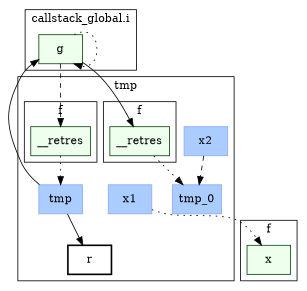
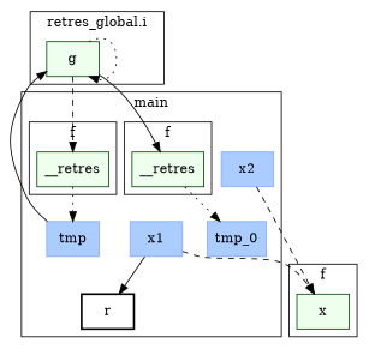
  digraph {
    node [color="#004400" fillcolor="#EEFFEE" shape=box style=filled]
    edge [style=dotted]
    n1 [label=<__retres>]
    n2 [label=<__retres>]
    n3 [label=<r> style=bold color="" fillcolor=""]
    n4 [color="#88AAFF" fillcolor="#AACCFF" label=<tmp>]
    n5 [color="#88AAFF" fillcolor="#AACCFF" label=<tmp_0>]
    n6 [color="#88AAFF" fillcolor="#AACCFF" label=<x2>]
    n7 [color="#88AAFF" fillcolor="#AACCFF" label=<x1>]
    n8 [label=<x>]
    n9 [label=<g>]
    subgraph cluster_1 {
-     label=tmp
+     label=main
      n3
      n4
      n5
      n6
      n7
      subgraph cluster_2 {
        label=f
        n1
      }
      subgraph cluster_3 {
        label=f
        n2
      }
    }
    subgraph cluster_4 {
      label=f
      n8
    }
    subgraph cluster_5 {
-     label="callstack_global.i"
+     label="retres_global.i"
      n9
    }
    n1 -> n4
    n2 -> n5
-   n4 -> n3 [style=solid]
+   n7 -> n3 [style=solid]
    n4 -> n9 [style=solid]
-   n6 -> n5 [style=dashed]
-   n7 -> n8
+   n6 -> n8 [style=dashed]
+   n7 -> n8 [style=dashed]
    n9 -> n1 [style=dashed]
    n9 -> n2 [style=solid]
    n9 -> n9
  }
